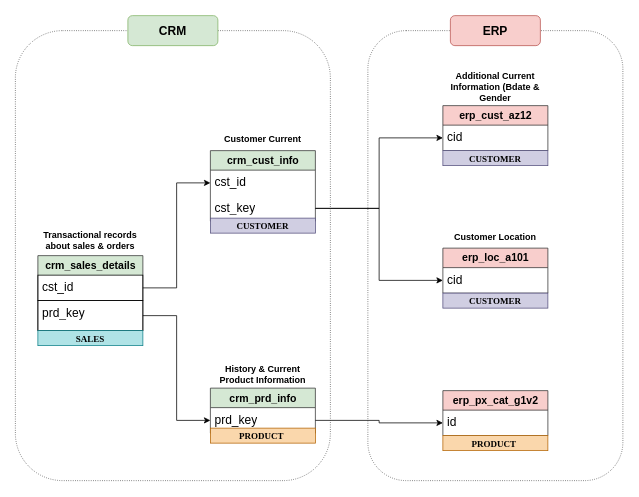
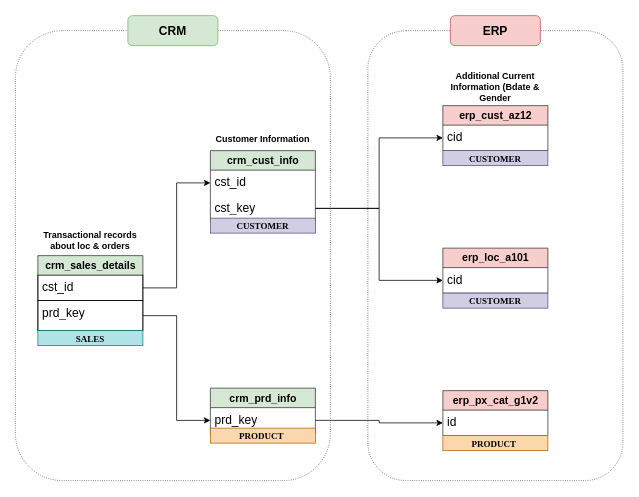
  <mxCell id="0" />
  <mxCell id="1" parent="0" />
  <mxCell id="2" value="" style="group" parent="1" vertex="1" connectable="0"><mxGeometry x="280" y="170" width="140" height="90" as="geometry" /></mxCell>
  <mxCell id="3" value="&lt;b&gt;&lt;font style=&quot;font-size: 14px;&quot;&gt;crm_cust_info&lt;/font&gt;&lt;/b&gt;" style="swimlane;fontStyle=0;childLayout=stackLayout;horizontal=1;startSize=26;fillColor=#d5e8d4;horizontalStack=0;resizeParent=1;resizeParentMax=0;resizeLast=0;collapsible=1;marginBottom=0;html=1;rounded=0;strokeColor=#333333;swimlaneLine=1;" parent="2" vertex="1"><mxGeometry y="30" width="140" height="94" as="geometry"><mxRectangle y="30" width="140" height="30" as="alternateBounds" /></mxGeometry></mxCell>
  <mxCell id="4" value="&lt;span style=&quot;font-size: 16px; background-color: transparent; color: light-dark(rgb(0, 0, 0), rgb(255, 255, 255));&quot;&gt;cst_id&lt;/span&gt;" style="text;strokeColor=none;fillColor=none;align=left;verticalAlign=top;spacingLeft=4;spacingRight=4;overflow=hidden;rotatable=0;points=[[0,0.5],[1,0.5]];portConstraint=eastwest;whiteSpace=wrap;html=1;" parent="3" vertex="1"><mxGeometry y="26" width="140" height="34" as="geometry" /></mxCell>
  <mxCell id="5" value="&lt;span style=&quot;font-size: 16px;&quot;&gt;cst_key&lt;/span&gt;" style="text;strokeColor=none;fillColor=none;align=left;verticalAlign=top;spacingLeft=4;spacingRight=4;overflow=hidden;rotatable=0;points=[[0,0.5],[1,0.5]];portConstraint=eastwest;whiteSpace=wrap;html=1;" parent="3" vertex="1"><mxGeometry y="60" width="140" height="34" as="geometry" /></mxCell>
- <mxCell id="6" value="&lt;b&gt;Customer Current&lt;/b&gt;" style="text;html=1;align=center;verticalAlign=middle;whiteSpace=wrap;rounded=1;strokeColor=none;dashed=1;dashPattern=1 2;fillColor=none;" parent="2" vertex="1"><mxGeometry width="140" height="30" as="geometry" /></mxCell>
+ <mxCell id="6" value="&lt;b&gt;Customer Information&lt;/b&gt;" style="text;html=1;align=center;verticalAlign=middle;whiteSpace=wrap;rounded=1;strokeColor=none;dashed=1;dashPattern=1 2;fillColor=none;" parent="2" vertex="1"><mxGeometry width="140" height="30" as="geometry" /></mxCell>
  <mxCell id="7" value="" style="group" parent="1" vertex="1" connectable="0"><mxGeometry x="280" y="480" width="140" height="110" as="geometry" /></mxCell>
  <mxCell id="8" value="&lt;span style=&quot;font-size: 14px;&quot;&gt;&lt;b&gt;crm_prd_info&lt;/b&gt;&lt;/span&gt;" style="swimlane;fontStyle=0;childLayout=stackLayout;horizontal=1;startSize=26;fillColor=#d5e8d4;horizontalStack=0;resizeParent=1;resizeParentMax=0;resizeLast=0;collapsible=1;marginBottom=0;html=1;rounded=0;strokeColor=#333333;" parent="7" vertex="1"><mxGeometry y="36.667" width="140" height="60" as="geometry"><mxRectangle y="30" width="140" height="30" as="alternateBounds" /></mxGeometry></mxCell>
  <mxCell id="9" value="&lt;span style=&quot;font-size: 16px;&quot;&gt;prd_key&lt;/span&gt;" style="text;strokeColor=none;fillColor=none;align=left;verticalAlign=top;spacingLeft=4;spacingRight=4;overflow=hidden;rotatable=0;points=[[0,0.5],[1,0.5]];portConstraint=eastwest;whiteSpace=wrap;html=1;" parent="8" vertex="1"><mxGeometry y="26" width="140" height="34" as="geometry" /></mxCell>
- <mxCell id="10" value="&lt;b&gt;History &amp;amp; Current Product Information&lt;/b&gt;" style="text;html=1;align=center;verticalAlign=middle;whiteSpace=wrap;rounded=1;strokeColor=none;dashed=1;dashPattern=1 2;fillColor=none;" parent="7" vertex="1"><mxGeometry width="140" height="36.667" as="geometry" /></mxCell>
  <mxCell id="11" value="" style="group" parent="1" vertex="1" connectable="0"><mxGeometry x="50" y="300" width="140" height="150" as="geometry" /></mxCell>
  <mxCell id="12" value="&lt;b&gt;&lt;font style=&quot;font-size: 14px;&quot;&gt;crm_sales_details&lt;/font&gt;&lt;/b&gt;" style="swimlane;fontStyle=0;childLayout=stackLayout;horizontal=1;startSize=26;fillColor=#d5e8d4;horizontalStack=0;resizeParent=1;resizeParentMax=0;resizeLast=0;collapsible=1;marginBottom=0;html=1;rounded=0;strokeColor=#333333;swimlaneLine=0;" parent="11" vertex="1"><mxGeometry y="40" width="140" height="100" as="geometry" /></mxCell>
  <mxCell id="13" value="&lt;font style=&quot;font-size: 16px;&quot;&gt;cst_id&lt;/font&gt;" style="text;strokeColor=default;fillColor=none;align=left;verticalAlign=top;spacingLeft=4;spacingRight=4;overflow=hidden;rotatable=0;points=[[0,0.5],[1,0.5]];portConstraint=eastwest;whiteSpace=wrap;html=1;rounded=0;" parent="12" vertex="1"><mxGeometry y="26" width="140" height="34" as="geometry" /></mxCell>
  <mxCell id="14" value="&lt;font style=&quot;font-size: 16px;&quot;&gt;prd_key&lt;/font&gt;" style="text;strokeColor=default;fillColor=none;align=left;verticalAlign=top;spacingLeft=4;spacingRight=4;overflow=hidden;rotatable=0;points=[[0,0.5],[1,0.5]];portConstraint=eastwest;whiteSpace=wrap;html=1;rounded=0;" parent="12" vertex="1"><mxGeometry y="60" width="140" height="40" as="geometry" /></mxCell>
- <mxCell id="15" value="&lt;b&gt;Transactional records about sales &amp;amp; orders&lt;/b&gt;" style="text;html=1;align=center;verticalAlign=middle;whiteSpace=wrap;rounded=1;" parent="11" vertex="1"><mxGeometry width="140" height="40" as="geometry" /></mxCell>
+ <mxCell id="15" value="&lt;b&gt;Transactional records about loc &amp;amp; orders&lt;/b&gt;" style="text;html=1;align=center;verticalAlign=middle;whiteSpace=wrap;rounded=1;" parent="11" vertex="1"><mxGeometry width="140" height="40" as="geometry" /></mxCell>
  <mxCell id="16" style="edgeStyle=orthogonalEdgeStyle;rounded=0;orthogonalLoop=1;jettySize=auto;html=1;exitX=1;exitY=0.5;exitDx=0;exitDy=0;entryX=0;entryY=0.5;entryDx=0;entryDy=0;" parent="1" source="13" target="4" edge="1"><mxGeometry relative="1" as="geometry" /></mxCell>
  <mxCell id="17" style="edgeStyle=orthogonalEdgeStyle;rounded=0;orthogonalLoop=1;jettySize=auto;html=1;entryX=0;entryY=0.5;entryDx=0;entryDy=0;" parent="1" source="14" target="9" edge="1"><mxGeometry relative="1" as="geometry" /></mxCell>
  <mxCell id="18" value="" style="group" parent="1" vertex="1" connectable="0"><mxGeometry x="590" y="90" width="140" height="150" as="geometry" /></mxCell>
  <mxCell id="19" value="&lt;span style=&quot;font-size: 14px;&quot;&gt;&lt;b&gt;erp_cust_az12&lt;/b&gt;&lt;/span&gt;" style="swimlane;fontStyle=0;childLayout=stackLayout;horizontal=1;startSize=26;fillColor=#f8cecc;horizontalStack=0;resizeParent=1;resizeParentMax=0;resizeLast=0;collapsible=1;marginBottom=0;html=1;rounded=0;strokeColor=#333333;" parent="18" vertex="1"><mxGeometry y="50" width="140" height="60" as="geometry"><mxRectangle y="30" width="140" height="30" as="alternateBounds" /></mxGeometry></mxCell>
  <mxCell id="20" value="&lt;span style=&quot;font-size: 16px;&quot;&gt;cid&lt;/span&gt;" style="text;strokeColor=none;fillColor=none;align=left;verticalAlign=top;spacingLeft=4;spacingRight=4;overflow=hidden;rotatable=0;points=[[0,0.5],[1,0.5]];portConstraint=eastwest;whiteSpace=wrap;html=1;" parent="19" vertex="1"><mxGeometry y="26" width="140" height="34" as="geometry" /></mxCell>
  <mxCell id="21" value="&lt;b&gt;Additional Current Information (Bdate &amp;amp; Gender&lt;/b&gt;" style="text;html=1;align=center;verticalAlign=middle;whiteSpace=wrap;rounded=1;strokeColor=none;dashed=1;dashPattern=1 2;fillColor=none;" parent="18" vertex="1"><mxGeometry width="140" height="50.0" as="geometry" /></mxCell>
  <mxCell id="22" style="edgeStyle=orthogonalEdgeStyle;rounded=0;orthogonalLoop=1;jettySize=auto;html=1;entryX=0;entryY=0.5;entryDx=0;entryDy=0;fontFamily=Helvetica;fontSize=12;fontColor=default;fontStyle=0;horizontal=1;" parent="1" source="5" target="20" edge="1"><mxGeometry relative="1" as="geometry" /></mxCell>
  <mxCell id="23" style="edgeStyle=orthogonalEdgeStyle;rounded=0;orthogonalLoop=1;jettySize=auto;html=1;entryX=0;entryY=0.5;entryDx=0;entryDy=0;fontFamily=Helvetica;fontSize=12;fontColor=default;fontStyle=0;horizontal=1;" parent="1" source="5" target="39" edge="1"><mxGeometry relative="1" as="geometry" /></mxCell>
  <mxCell id="24" value="" style="group" parent="1" vertex="1" connectable="0"><mxGeometry x="590" y="490" width="140" height="113.33" as="geometry" /></mxCell>
  <mxCell id="25" value="&lt;span style=&quot;font-size: 14px;&quot;&gt;&lt;b&gt;erp_px_cat_g1v2&lt;/b&gt;&lt;/span&gt;" style="swimlane;fontStyle=0;childLayout=stackLayout;horizontal=1;startSize=26;fillColor=#f8cecc;horizontalStack=0;resizeParent=1;resizeParentMax=0;resizeLast=0;collapsible=1;marginBottom=0;html=1;rounded=0;strokeColor=#333333;" parent="24" vertex="1"><mxGeometry y="30" width="140" height="60" as="geometry"><mxRectangle y="30" width="140" height="30" as="alternateBounds" /></mxGeometry></mxCell>
  <mxCell id="26" value="&lt;span style=&quot;font-size: 16px;&quot;&gt;id&lt;/span&gt;" style="text;strokeColor=none;fillColor=none;align=left;verticalAlign=top;spacingLeft=4;spacingRight=4;overflow=hidden;rotatable=0;points=[[0,0.5],[1,0.5]];portConstraint=eastwest;whiteSpace=wrap;html=1;" parent="25" vertex="1"><mxGeometry y="26" width="140" height="34" as="geometry" /></mxCell>
  <mxCell id="27" style="edgeStyle=orthogonalEdgeStyle;rounded=0;orthogonalLoop=1;jettySize=auto;html=1;exitX=1;exitY=0.5;exitDx=0;exitDy=0;entryX=0;entryY=0.5;entryDx=0;entryDy=0;fontFamily=Helvetica;fontSize=12;fontColor=default;fontStyle=0;horizontal=1;" parent="1" source="9" target="26" edge="1"><mxGeometry relative="1" as="geometry" /></mxCell>
  <mxCell id="28" value="" style="group" parent="1" vertex="1" connectable="0"><mxGeometry x="20" y="20" width="420" height="620" as="geometry" /></mxCell>
  <mxCell id="29" value="" style="rounded=1;whiteSpace=wrap;html=1;strokeColor=#333333;align=center;verticalAlign=middle;fontFamily=Helvetica;fontSize=12;fontColor=default;fontStyle=0;horizontal=1;fillColor=none;dashed=1;dashPattern=1 2;" parent="28" vertex="1"><mxGeometry y="20" width="420" height="600" as="geometry" /></mxCell>
  <mxCell id="30" value="&lt;b&gt;&lt;font style=&quot;font-size: 16px;&quot;&gt;CRM&lt;/font&gt;&lt;/b&gt;" style="text;html=1;align=center;verticalAlign=middle;whiteSpace=wrap;rounded=1;fontFamily=Helvetica;fontSize=12;fontStyle=0;horizontal=1;strokeColor=#82b366;fillColor=#d5e8d4;" parent="28" vertex="1"><mxGeometry x="150" width="120" height="40" as="geometry" /></mxCell>
  <mxCell id="31" value="" style="shape=rect;fillColor=#b0e3e6;strokeColor=#0e8088;" vertex="1" parent="28"><mxGeometry x="30" y="420" width="140" height="20" as="geometry" /></mxCell>
  <mxCell id="32" value="&lt;p&gt;&lt;font style=&quot;font-size: 12px;&quot; face=&quot;Georgia&quot;&gt;&lt;b style=&quot;&quot;&gt;SALES&lt;/b&gt;&lt;/font&gt;&lt;/p&gt;" style="text;fontSize=10;verticalAlign=middle;align=center;spacingTop=2;whiteSpace=wrap;html=1;" vertex="1" parent="31"><mxGeometry x="46.951" width="46.098" height="20" as="geometry" /></mxCell>
  <mxCell id="33" value="" style="shape=rect;fillColor=#d0cee2;strokeColor=#56517e;" vertex="1" parent="28"><mxGeometry x="260" y="270" width="140" height="20" as="geometry" /></mxCell>
  <mxCell id="34" value="&lt;p&gt;&lt;font face=&quot;Georgia&quot;&gt;&lt;span style=&quot;font-size: 12px;&quot;&gt;&lt;b&gt;CUSTOMER&lt;/b&gt;&lt;/span&gt;&lt;/font&gt;&lt;/p&gt;" style="text;fontSize=10;verticalAlign=middle;align=center;spacingTop=2;whiteSpace=wrap;html=1;" vertex="1" parent="33"><mxGeometry x="46.951" width="46.098" height="20" as="geometry" /></mxCell>
  <mxCell id="35" value="" style="shape=rect;fillColor=#fad7ac;strokeColor=#b46504;" vertex="1" parent="28"><mxGeometry x="260" y="550" width="140" height="20" as="geometry" /></mxCell>
  <mxCell id="36" value="&lt;p&gt;&lt;font face=&quot;Georgia&quot;&gt;&lt;span style=&quot;font-size: 12px;&quot;&gt;&lt;b&gt;PRODUCT&lt;/b&gt;&lt;/span&gt;&lt;/font&gt;&lt;/p&gt;" style="text;fontSize=10;verticalAlign=middle;align=center;spacingTop=2;whiteSpace=wrap;html=1;" vertex="1" parent="35"><mxGeometry x="46.95" width="43.05" height="20" as="geometry" /></mxCell>
  <mxCell id="37" value="" style="group" parent="1" vertex="1" connectable="0"><mxGeometry x="590" y="300" width="240" height="340" as="geometry" /></mxCell>
  <mxCell id="38" value="&lt;span style=&quot;font-size: 14px;&quot;&gt;&lt;b&gt;erp_loc_a101&lt;/b&gt;&lt;/span&gt;" style="swimlane;fontStyle=0;childLayout=stackLayout;horizontal=1;startSize=26;fillColor=#f8cecc;horizontalStack=0;resizeParent=1;resizeParentMax=0;resizeLast=0;collapsible=1;marginBottom=0;html=1;rounded=0;strokeColor=#333333;" parent="37" vertex="1"><mxGeometry y="30" width="140" height="60" as="geometry"><mxRectangle y="30" width="140" height="30" as="alternateBounds" /></mxGeometry></mxCell>
  <mxCell id="39" value="&lt;span style=&quot;font-size: 16px;&quot;&gt;cid&lt;/span&gt;" style="text;strokeColor=none;fillColor=none;align=left;verticalAlign=top;spacingLeft=4;spacingRight=4;overflow=hidden;rotatable=0;points=[[0,0.5],[1,0.5]];portConstraint=eastwest;whiteSpace=wrap;html=1;" parent="38" vertex="1"><mxGeometry y="26" width="140" height="34" as="geometry" /></mxCell>
- <mxCell id="40" value="&lt;b&gt;Customer Location&lt;/b&gt;" style="text;html=1;align=center;verticalAlign=middle;whiteSpace=wrap;rounded=1;strokeColor=none;dashed=1;dashPattern=1 2;fillColor=none;" parent="37" vertex="1"><mxGeometry width="140" height="30" as="geometry" /></mxCell>
  <mxCell id="41" value="" style="group" parent="37" vertex="1" connectable="0"><mxGeometry x="-100" y="-280" width="340" height="620" as="geometry" /></mxCell>
  <mxCell id="42" value="" style="rounded=1;whiteSpace=wrap;html=1;strokeColor=#333333;align=center;verticalAlign=middle;fontFamily=Helvetica;fontSize=12;fontColor=default;fontStyle=0;horizontal=1;fillColor=none;dashed=1;dashPattern=1 2;" parent="41" vertex="1"><mxGeometry y="20" width="340" height="600" as="geometry" /></mxCell>
  <mxCell id="43" value="&lt;span style=&quot;font-size: 16px;&quot;&gt;&lt;b&gt;ERP&lt;/b&gt;&lt;/span&gt;" style="text;html=1;align=center;verticalAlign=middle;whiteSpace=wrap;rounded=1;fontFamily=Helvetica;fontSize=12;fontStyle=0;horizontal=1;strokeColor=#b85450;fillColor=#f8cecc;" parent="41" vertex="1"><mxGeometry x="110" width="120" height="40" as="geometry" /></mxCell>
  <mxCell id="44" value="" style="shape=rect;fillColor=#d0cee2;strokeColor=#56517e;" vertex="1" parent="41"><mxGeometry x="100" y="180" width="140" height="20" as="geometry" /></mxCell>
  <mxCell id="45" value="&lt;p&gt;&lt;font face=&quot;Georgia&quot;&gt;&lt;span style=&quot;font-size: 12px;&quot;&gt;&lt;b&gt;CUSTOMER&lt;/b&gt;&lt;/span&gt;&lt;/font&gt;&lt;/p&gt;" style="text;fontSize=10;verticalAlign=middle;align=center;spacingTop=2;whiteSpace=wrap;html=1;" vertex="1" parent="44"><mxGeometry x="46.951" width="46.098" height="20" as="geometry" /></mxCell>
  <mxCell id="46" value="" style="shape=rect;fillColor=#d0cee2;strokeColor=#56517e;" vertex="1" parent="41"><mxGeometry x="100" y="370" width="140" height="20" as="geometry" /></mxCell>
  <mxCell id="47" value="&lt;p&gt;&lt;font face=&quot;Georgia&quot;&gt;&lt;span style=&quot;font-size: 12px;&quot;&gt;&lt;b&gt;CUSTOMER&lt;/b&gt;&lt;/span&gt;&lt;/font&gt;&lt;/p&gt;" style="text;fontSize=10;verticalAlign=middle;align=center;spacingTop=2;whiteSpace=wrap;html=1;" vertex="1" parent="46"><mxGeometry x="46.951" width="46.098" height="20" as="geometry" /></mxCell>
  <mxCell id="48" value="" style="shape=rect;fillColor=#fad7ac;strokeColor=#b46504;" vertex="1" parent="41"><mxGeometry x="100" y="560" width="140" height="20" as="geometry" /></mxCell>
  <mxCell id="49" value="&lt;p&gt;&lt;font face=&quot;Georgia&quot;&gt;&lt;span style=&quot;font-size: 12px;&quot;&gt;&lt;b&gt;PRODUCT&lt;/b&gt;&lt;/span&gt;&lt;/font&gt;&lt;/p&gt;" style="text;fontSize=10;verticalAlign=middle;align=center;spacingTop=2;whiteSpace=wrap;html=1;" vertex="1" parent="48"><mxGeometry x="46.95" width="43.05" height="20" as="geometry" /></mxCell>
